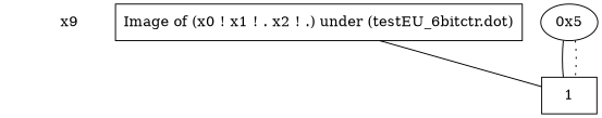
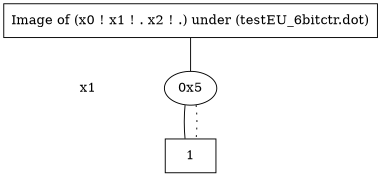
  digraph {
    node [shape=plaintext]
    edge [dir=none]
    "CONST NODES" [style=invis]
-   " x1 " [label=x9]
+   " x1 "
    n3 [label="Image of (x0 ! x1 ! . x2 ! .) under (testEU_6bitctr.dot)" shape=box]
    "0x5" [shape=""]
    n5 [label=1 shape=box]
    subgraph sub_1 {
      "CONST NODES"
      " x1 "
    }
    subgraph sub_2 {
      rank=same
      n3
    }
    subgraph sub_3 {
      rank=same
      " x1 "
      "0x5"
    }
    subgraph sub_4 {
      rank=same
      "CONST NODES"
      subgraph sub_5 {
        rank=same
        n5
      }
    }
    " x1 " -> "CONST NODES" [style=invis]
-   n3 -> n5 [style=solid]
+   n3 -> "0x5" [style=solid]
    "0x5" -> n5
    "0x5" -> n5 [style=dotted]
  }
